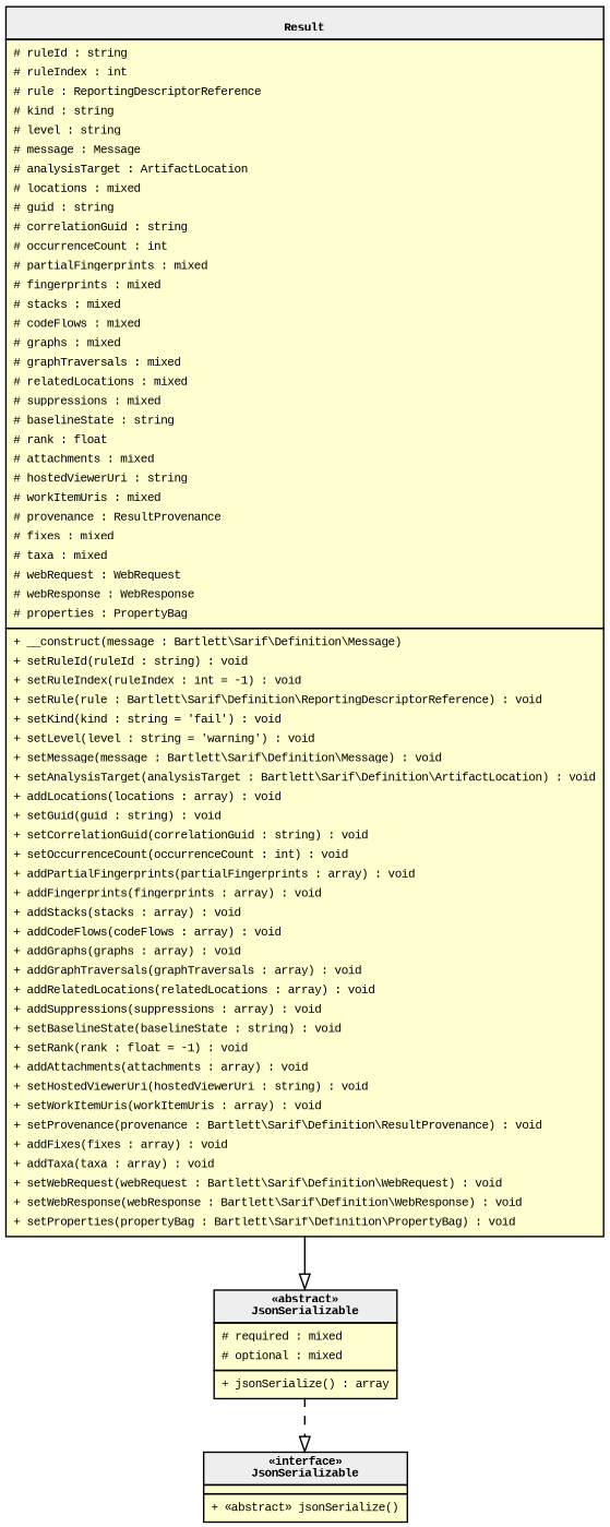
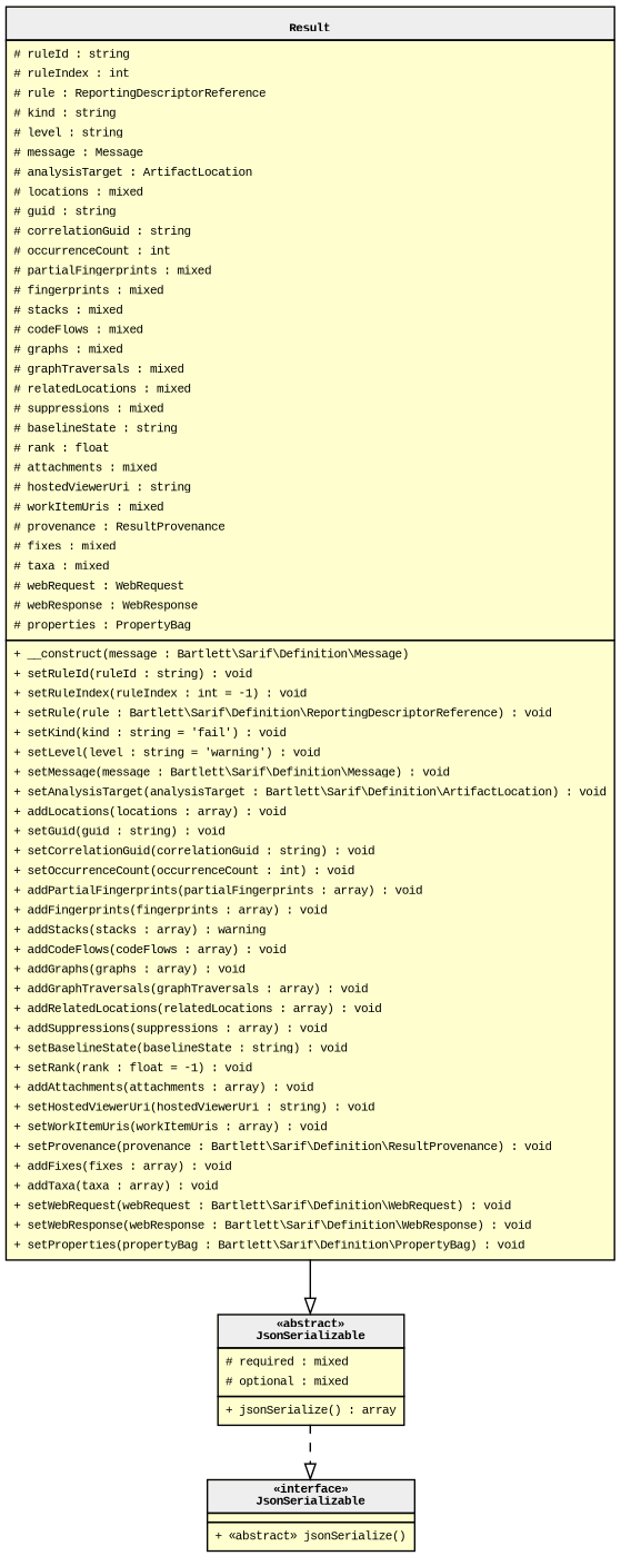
  digraph {
    rankdir=TB
    fontname="Liberation Mono"
    node [fillcolor="#FEFECE" fontname="Liberation Mono" fontsize=8 margin=0 shape=none style=filled]
    edge [arrowhead=empty fontname="Liberation Mono" fontsize=8]
    n1 [label=< <table cellspacing="0" border="0" cellborder="1">     <tr><td bgcolor="#eeeeee"><b>«abstract»<br/>JsonSerializable</b></td></tr>     <tr><td><table border="0" cellspacing="0" cellpadding="2">     <tr><td align="left"># required : mixed</td></tr>     <tr><td align="left"># optional : mixed</td></tr> </table></td></tr>     <tr><td><table border="0" cellspacing="0" cellpadding="2">     <tr><td align="left">+ jsonSerialize() : array</td></tr> </table></td></tr> </table>>]
-   n2 [label=< <table cellspacing="0" border="0" cellborder="1">     <tr><td bgcolor="#eeeeee"><b><br/>Result</b></td></tr>     <tr><td><table border="0" cellspacing="0" cellpadding="2">     <tr><td align="left"># ruleId : string</td></tr>     <tr><td align="left"># ruleIndex : int</td></tr>     <tr><td align="left"># rule : ReportingDescriptorReference</td></tr>     <tr><td align="left"># kind : string</td></tr>     <tr><td align="left"># level : string</td></tr>     <tr><td align="left"># message : Message</td></tr>     <tr><td align="left"># analysisTarget : ArtifactLocation</td></tr>     <tr><td align="left"># locations : mixed</td></tr>     <tr><td align="left"># guid : string</td></tr>     <tr><td align="left"># correlationGuid : string</td></tr>     <tr><td align="left"># occurrenceCount : int</td></tr>     <tr><td align="left"># partialFingerprints : mixed</td></tr>     <tr><td align="left"># fingerprints : mixed</td></tr>     <tr><td align="left"># stacks : mixed</td></tr>     <tr><td align="left"># codeFlows : mixed</td></tr>     <tr><td align="left"># graphs : mixed</td></tr>     <tr><td align="left"># graphTraversals : mixed</td></tr>     <tr><td align="left"># relatedLocations : mixed</td></tr>     <tr><td align="left"># suppressions : mixed</td></tr>     <tr><td align="left"># baselineState : string</td></tr>     <tr><td align="left"># rank : float</td></tr>     <tr><td align="left"># attachments : mixed</td></tr>     <tr><td align="left"># hostedViewerUri : string</td></tr>     <tr><td align="left"># workItemUris : mixed</td></tr>     <tr><td align="left"># provenance : ResultProvenance</td></tr>     <tr><td align="left"># fixes : mixed</td></tr>     <tr><td align="left"># taxa : mixed</td></tr>     <tr><td align="left"># webRequest : WebRequest</td></tr>     <tr><td align="left"># webResponse : WebResponse</td></tr>     <tr><td align="left"># properties : PropertyBag</td></tr> </table></td></tr>     <tr><td><table border="0" cellspacing="0" cellpadding="2">     <tr><td align="left">+ __construct(message : Bartlett\\Sarif\\Definition\\Message)</td></tr>     <tr><td align="left">+ setRuleId(ruleId : string) : void</td></tr>     <tr><td align="left">+ setRuleIndex(ruleIndex : int = -1) : void</td></tr>     <tr><td align="left">+ setRule(rule : Bartlett\\Sarif\\Definition\\ReportingDescriptorReference) : void</td></tr>     <tr><td align="left">+ setKind(kind : string = 'fail') : void</td></tr>     <tr><td align="left">+ setLevel(level : string = 'warning') : void</td></tr>     <tr><td align="left">+ setMessage(message : Bartlett\\Sarif\\Definition\\Message) : void</td></tr>     <tr><td align="left">+ setAnalysisTarget(analysisTarget : Bartlett\\Sarif\\Definition\\ArtifactLocation) : void</td></tr>     <tr><td align="left">+ addLocations(locations : array) : void</td></tr>     <tr><td align="left">+ setGuid(guid : string) : void</td></tr>     <tr><td align="left">+ setCorrelationGuid(correlationGuid : string) : void</td></tr>     <tr><td align="left">+ setOccurrenceCount(occurrenceCount : int) : void</td></tr>     <tr><td align="left">+ addPartialFingerprints(partialFingerprints : array) : void</td></tr>     <tr><td align="left">+ addFingerprints(fingerprints : array) : void</td></tr>     <tr><td align="left">+ addStacks(stacks : array) : void</td></tr>     <tr><td align="left">+ addCodeFlows(codeFlows : array) : void</td></tr>     <tr><td align="left">+ addGraphs(graphs : array) : void</td></tr>     <tr><td align="left">+ addGraphTraversals(graphTraversals : array) : void</td></tr>     <tr><td align="left">+ addRelatedLocations(relatedLocations : array) : void</td></tr>     <tr><td align="left">+ addSuppressions(suppressions : array) : void</td></tr>     <tr><td align="left">+ setBaselineState(baselineState : string) : void</td></tr>     <tr><td align="left">+ setRank(rank : float = -1) : void</td></tr>     <tr><td align="left">+ addAttachments(attachments : array) : void</td></tr>     <tr><td align="left">+ setHostedViewerUri(hostedViewerUri : string) : void</td></tr>     <tr><td align="left">+ setWorkItemUris(workItemUris : array) : void</td></tr>     <tr><td align="left">+ setProvenance(provenance : Bartlett\\Sarif\\Definition\\ResultProvenance) : void</td></tr>     <tr><td align="left">+ addFixes(fixes : array) : void</td></tr>     <tr><td align="left">+ addTaxa(taxa : array) : void</td></tr>     <tr><td align="left">+ setWebRequest(webRequest : Bartlett\\Sarif\\Definition\\WebRequest) : void</td></tr>     <tr><td align="left">+ setWebResponse(webResponse : Bartlett\\Sarif\\Definition\\WebResponse) : void</td></tr>     <tr><td align="left">+ setProperties(propertyBag : Bartlett\\Sarif\\Definition\\PropertyBag) : void</td></tr> </table></td></tr> </table>>]
+   n2 [label=< <table cellspacing="0" border="0" cellborder="1">     <tr><td bgcolor="#eeeeee"><b><br/>Result</b></td></tr>     <tr><td><table border="0" cellspacing="0" cellpadding="2">     <tr><td align="left"># ruleId : string</td></tr>     <tr><td align="left"># ruleIndex : int</td></tr>     <tr><td align="left"># rule : ReportingDescriptorReference</td></tr>     <tr><td align="left"># kind : string</td></tr>     <tr><td align="left"># level : string</td></tr>     <tr><td align="left"># message : Message</td></tr>     <tr><td align="left"># analysisTarget : ArtifactLocation</td></tr>     <tr><td align="left"># locations : mixed</td></tr>     <tr><td align="left"># guid : string</td></tr>     <tr><td align="left"># correlationGuid : string</td></tr>     <tr><td align="left"># occurrenceCount : int</td></tr>     <tr><td align="left"># partialFingerprints : mixed</td></tr>     <tr><td align="left"># fingerprints : mixed</td></tr>     <tr><td align="left"># stacks : mixed</td></tr>     <tr><td align="left"># codeFlows : mixed</td></tr>     <tr><td align="left"># graphs : mixed</td></tr>     <tr><td align="left"># graphTraversals : mixed</td></tr>     <tr><td align="left"># relatedLocations : mixed</td></tr>     <tr><td align="left"># suppressions : mixed</td></tr>     <tr><td align="left"># baselineState : string</td></tr>     <tr><td align="left"># rank : float</td></tr>     <tr><td align="left"># attachments : mixed</td></tr>     <tr><td align="left"># hostedViewerUri : string</td></tr>     <tr><td align="left"># workItemUris : mixed</td></tr>     <tr><td align="left"># provenance : ResultProvenance</td></tr>     <tr><td align="left"># fixes : mixed</td></tr>     <tr><td align="left"># taxa : mixed</td></tr>     <tr><td align="left"># webRequest : WebRequest</td></tr>     <tr><td align="left"># webResponse : WebResponse</td></tr>     <tr><td align="left"># properties : PropertyBag</td></tr> </table></td></tr>     <tr><td><table border="0" cellspacing="0" cellpadding="2">     <tr><td align="left">+ __construct(message : Bartlett\\Sarif\\Definition\\Message)</td></tr>     <tr><td align="left">+ setRuleId(ruleId : string) : void</td></tr>     <tr><td align="left">+ setRuleIndex(ruleIndex : int = -1) : void</td></tr>     <tr><td align="left">+ setRule(rule : Bartlett\\Sarif\\Definition\\ReportingDescriptorReference) : void</td></tr>     <tr><td align="left">+ setKind(kind : string = 'fail') : void</td></tr>     <tr><td align="left">+ setLevel(level : string = 'warning') : void</td></tr>     <tr><td align="left">+ setMessage(message : Bartlett\\Sarif\\Definition\\Message) : void</td></tr>     <tr><td align="left">+ setAnalysisTarget(analysisTarget : Bartlett\\Sarif\\Definition\\ArtifactLocation) : void</td></tr>     <tr><td align="left">+ addLocations(locations : array) : void</td></tr>     <tr><td align="left">+ setGuid(guid : string) : void</td></tr>     <tr><td align="left">+ setCorrelationGuid(correlationGuid : string) : void</td></tr>     <tr><td align="left">+ setOccurrenceCount(occurrenceCount : int) : void</td></tr>     <tr><td align="left">+ addPartialFingerprints(partialFingerprints : array) : void</td></tr>     <tr><td align="left">+ addFingerprints(fingerprints : array) : void</td></tr>     <tr><td align="left">+ addStacks(stacks : array) : warning</td></tr>     <tr><td align="left">+ addCodeFlows(codeFlows : array) : void</td></tr>     <tr><td align="left">+ addGraphs(graphs : array) : void</td></tr>     <tr><td align="left">+ addGraphTraversals(graphTraversals : array) : void</td></tr>     <tr><td align="left">+ addRelatedLocations(relatedLocations : array) : void</td></tr>     <tr><td align="left">+ addSuppressions(suppressions : array) : void</td></tr>     <tr><td align="left">+ setBaselineState(baselineState : string) : void</td></tr>     <tr><td align="left">+ setRank(rank : float = -1) : void</td></tr>     <tr><td align="left">+ addAttachments(attachments : array) : void</td></tr>     <tr><td align="left">+ setHostedViewerUri(hostedViewerUri : string) : void</td></tr>     <tr><td align="left">+ setWorkItemUris(workItemUris : array) : void</td></tr>     <tr><td align="left">+ setProvenance(provenance : Bartlett\\Sarif\\Definition\\ResultProvenance) : void</td></tr>     <tr><td align="left">+ addFixes(fixes : array) : void</td></tr>     <tr><td align="left">+ addTaxa(taxa : array) : void</td></tr>     <tr><td align="left">+ setWebRequest(webRequest : Bartlett\\Sarif\\Definition\\WebRequest) : void</td></tr>     <tr><td align="left">+ setWebResponse(webResponse : Bartlett\\Sarif\\Definition\\WebResponse) : void</td></tr>     <tr><td align="left">+ setProperties(propertyBag : Bartlett\\Sarif\\Definition\\PropertyBag) : void</td></tr> </table></td></tr> </table>>]
    n3 [label=< <table cellspacing="0" border="0" cellborder="1">     <tr><td bgcolor="#eeeeee"><b>«interface»<br/>JsonSerializable</b></td></tr>     <tr><td></td></tr>     <tr><td><table border="0" cellspacing="0" cellpadding="2">     <tr><td align="left">+ «abstract» jsonSerialize()</td></tr> </table></td></tr> </table>>]
    subgraph sub_1 {
      bgcolor=Bisque
      label="Bartlett\\Sarif\\Internal"
      n1
    }
    subgraph sub_2 {
      bgcolor=BurlyWood
      label="Bartlett\\Sarif\\Definition"
      n2
    }
    subgraph sub_3 {
      label=0
      n3
    }
    n1 -> n3 [style=dashed]
    n2 -> n1 [style=filled]
  }
